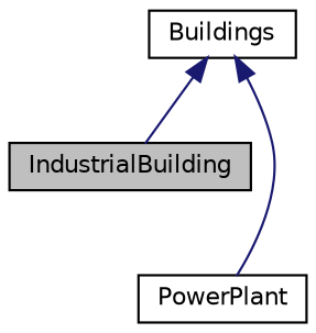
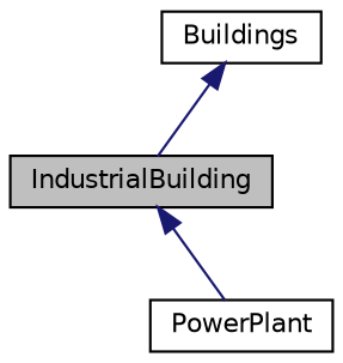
  digraph {
    node [color=black fillcolor=white fontname=Helvetica fontsize=10 shape=record style=filled]
    edge [color=midnightblue dir=back fontname=Helvetica fontsize=10 labelfontname=Helvetica labelfontsize=10 style=solid]
    n1 [fillcolor=grey75 fontcolor=black height=0.2 label=IndustrialBuilding width=0.4]
    n2 [height=0.2 label=PowerPlant width=0.4]
    n3 [height=0.2 label=Buildings width=0.4]
-   n3 -> n2
+   n1 -> n2
    n3 -> n1
  }
